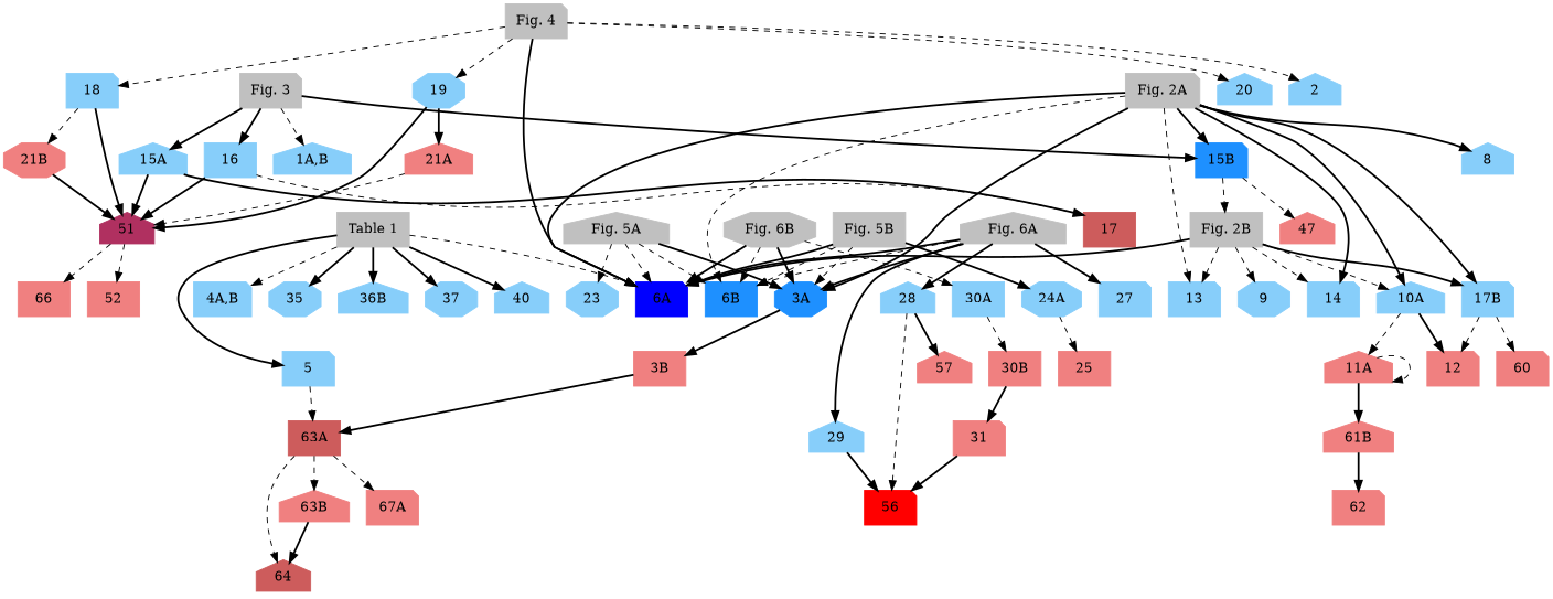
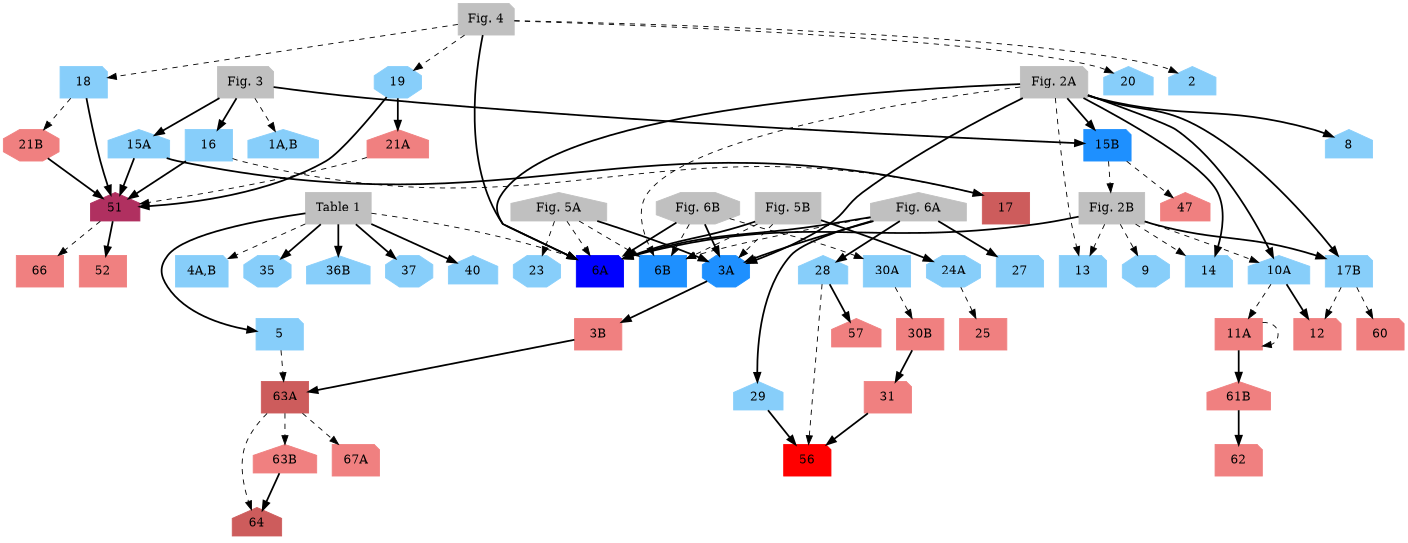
  digraph {
    node [color=lightskyblue shape=house style=filled]
    edge [style=bold]
    "15A" [height=0.5 width=0.75]
    51 [color=maroon height=0.5 width=0.75]
    17 [color=indianred height=0.5 shape=box width=0.75]
    66 [color=lightcoral height=0.5 shape=box width=0.75]
    52 [color=lightcoral height=0.5 shape=box width=0.75]
    "3B" [color=lightcoral height=0.5 shape=box width=0.75]
    "63A" [color=indianred height=0.5 shape=box width=0.75]
    "63B" [color=lightcoral height=0.5 width=0.75]
    64 [color=indianred height=0.5 width=0.75]
    "67A" [color=lightcoral height=0.5 shape=note width=0.75]
    "21B" [color=lightcoral height=0.5 shape=octagon width=0.75]
    "Fig. 6A" [color=grey height=0.5 sides=4 width=1.0652]
    "6A" [color=blue height=0.5 shape=note width=0.75]
    "6B" [color=dodgerblue height=0.5 shape=box width=0.75]
    "3A" [color=dodgerblue height=0.5 shape=octagon width=0.75]
    29 [height=0.5 width=0.75]
    28 [height=0.5 width=0.75]
    27 [height=0.5 shape=note width=0.75]
    56 [color=red height=0.5 shape=note width=0.75]
    57 [color=lightcoral height=0.5 width=0.75]
    "Fig. 2B" [color=grey height=0.5 shape=box sides=4 width=1.0471]
    13 [height=0.5 shape=note width=0.75]
    14 [height=0.5 shape=note width=0.75]
    9 [height=0.5 shape=octagon width=0.75]
    "10A" [height=0.5 width=0.75]
    n26 [height=0.5 label="17B" shape=note width=0.75]
-   "11A" [color=lightcoral height=0.5 width=0.75]
+   "11A" [color=lightcoral height=0.5 shape=box width=0.75]
    12 [color=lightcoral height=0.5 shape=note width=0.75]
    60 [color=lightcoral height=0.5 shape=note width=0.75]
    "15B" [color=dodgerblue height=0.5 shape=note width=0.75]
    47 [color=lightcoral height=0.5 width=0.75]
    "61B" [color=lightcoral height=0.5 width=0.75]
    "Fig. 2A" [color=grey height=0.5 shape=note sides=4 width=1.0652]
    8 [height=0.5 width=0.75]
    18 [height=0.5 shape=note width=0.75]
    "Fig. 3" [color=grey height=0.5 shape=note sides=4 width=0.88464]
    "1A,B" [height=0.5 width=0.83048]
    16 [height=0.5 shape=box width=0.75]
    "Table 1" [color=grey height=0.5 shape=box sides=4 width=1.0471]
    "4A,B" [height=0.5 shape=note width=0.83048]
    5 [height=0.5 shape=note width=0.75]
    35 [height=0.5 shape=octagon width=0.75]
    "36B" [height=0.5 width=0.75]
    37 [height=0.5 shape=octagon width=0.75]
    40 [height=0.5 width=0.75]
    62 [color=lightcoral height=0.5 shape=note width=0.75]
    "Fig. 4" [color=grey height=0.5 shape=note sides=4 width=0.88464]
    20 [height=0.5 width=0.75]
    2 [height=0.5 width=0.75]
    19 [height=0.5 shape=octagon width=0.75]
    "21A" [color=lightcoral height=0.5 width=0.75]
    "Fig. 5A" [color=grey height=0.5 sides=4 width=1.0652]
    23 [height=0.5 shape=octagon width=0.75]
    "Fig. 6B" [color=grey height=0.5 shape=octagon sides=4 width=1.0471]
    "30A" [height=0.5 shape=box width=0.75]
    "30B" [color=lightcoral height=0.5 shape=box width=0.75]
    31 [color=lightcoral height=0.5 shape=note width=0.75]
    "Fig. 5B" [color=grey height=0.5 shape=box sides=4 width=1.0471]
    "24A" [height=0.5 shape=octagon width=0.75]
    25 [color=lightcoral height=0.5 shape=box width=0.75]
    "15A" -> 51
    "15A" -> 17
    51 -> 66 [style=dashed]
-   51 -> 52 [style=dashed]
+   51 -> 52
    "3B" -> "63A"
    "63A" -> "63B" [style=dashed]
    "63A" -> 64 [style=dashed]
    "63A" -> "67A" [style=dashed]
    "63B" -> 64
    "21B" -> 51
    "Fig. 6A" -> "6A"
    "Fig. 6A" -> "6B" [style=dashed]
    "Fig. 6A" -> "3A"
    "Fig. 6A" -> 29
    "Fig. 6A" -> 28
    "Fig. 6A" -> 27
    "3A" -> "3B"
    29 -> 56
    28 -> 56 [style=dashed]
    28 -> 57
    "Fig. 2B" -> "6A"
    "Fig. 2B" -> 13 [style=dashed]
    "Fig. 2B" -> 14 [style=dashed]
    "Fig. 2B" -> 9 [style=dashed]
    "Fig. 2B" -> "10A" [style=dashed]
    "Fig. 2B" -> n26
    "10A" -> "11A" [style=dashed]
    "10A" -> 12
    n26 -> 12 [style=dashed]
    n26 -> 60 [style=dashed]
    "11A" -> "11A" [style=dashed]
    "11A" -> "61B"
    "15B" -> "Fig. 2B" [style=dashed]
    "15B" -> 47 [style=dashed]
    "61B" -> 62
    "Fig. 2A" -> "6A"
    "Fig. 2A" -> "6B" [style=dashed]
    "Fig. 2A" -> "3A"
    "Fig. 2A" -> 13 [style=dashed]
    "Fig. 2A" -> 14
    "Fig. 2A" -> "10A"
    "Fig. 2A" -> n26
    "Fig. 2A" -> "15B"
    "Fig. 2A" -> 8
    18 -> 51
    18 -> "21B" [style=dashed]
    "Fig. 3" -> "15A"
    "Fig. 3" -> "15B"
    "Fig. 3" -> "1A,B" [style=dashed]
    "Fig. 3" -> 16
    16 -> 51
    16 -> 17 [style=dashed]
    "Table 1" -> "6A" [style=dashed]
    "Table 1" -> "4A,B" [style=dashed]
    "Table 1" -> 5
    "Table 1" -> 35
    "Table 1" -> "36B"
    "Table 1" -> 37
    "Table 1" -> 40
    5 -> "63A" [style=dashed]
    "Fig. 4" -> "6A"
    "Fig. 4" -> 18 [style=dashed]
    "Fig. 4" -> 20 [style=dashed]
    "Fig. 4" -> 2 [style=dashed]
    "Fig. 4" -> 19 [style=dashed]
    19 -> 51
    19 -> "21A"
    "21A" -> 51 [style=dashed]
    "Fig. 5A" -> "6A" [style=dashed]
    "Fig. 5A" -> "6B" [style=dashed]
    "Fig. 5A" -> "3A"
    "Fig. 5A" -> 23 [style=dashed]
    "Fig. 6B" -> "6A"
    "Fig. 6B" -> "6B" [style=dashed]
    "Fig. 6B" -> "3A"
    "Fig. 6B" -> "30A" [style=dashed]
    "30A" -> "30B" [style=dashed]
    "30B" -> 31
    31 -> 56
    "Fig. 5B" -> "6A"
    "Fig. 5B" -> "6B" [style=dashed]
    "Fig. 5B" -> "3A" [style=dashed]
    "Fig. 5B" -> "24A"
    "24A" -> 25 [style=dashed]
  }
